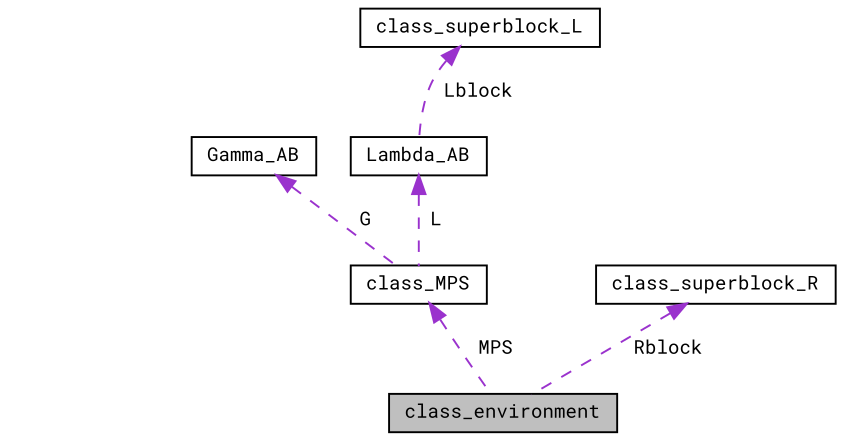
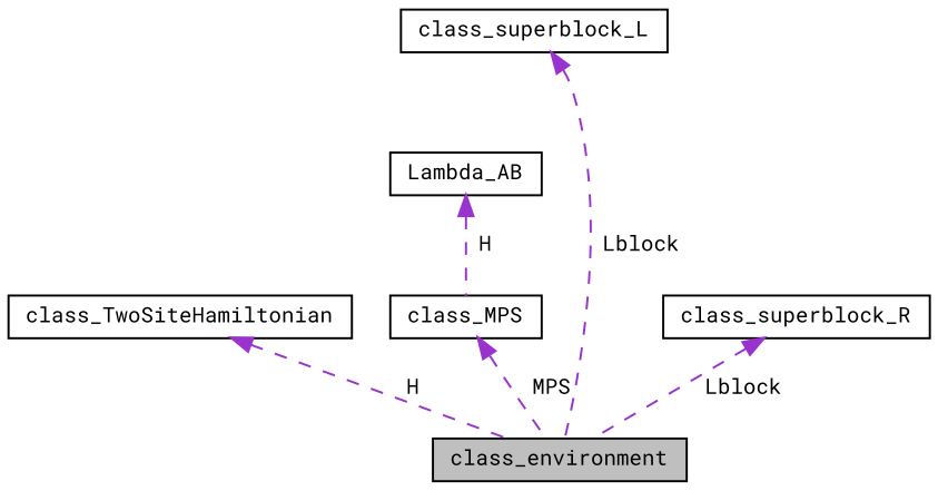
  digraph {
    fontname="Roboto Mono"
    node [color=black fillcolor=white fontname="Roboto Mono" fontsize=10 shape=record style=filled]
    edge [color=darkorchid3 dir=back fontname="Roboto Mono" fontsize=10 labelfontname=Helvetica labelfontsize=10 style=dashed]
    n1 [fillcolor=grey75 fontcolor=black height=0.2 label=class_environment width=0.4]
+   n2 [height=0.2 label=class_TwoSiteHamiltonian width=0.4]
    n3 [height=0.2 label=class_MPS width=0.4]
-   n4 [height=0.2 label=Gamma_AB width=0.4]
    n5 [height=0.2 label=Lambda_AB width=0.4]
    n6 [height=0.2 label=class_superblock_L width=0.4]
    n7 [height=0.2 label=class_superblock_R width=0.4]
+   n2 -> n1 [label=" H"]
    n3 -> n1 [label=" MPS"]
-   n4 -> n3 [label=" G"]
-   n5 -> n3 [label=" L"]
-   n6 -> n5 [label=" Lblock"]
-   n7 -> n1 [label=" Rblock"]
+   n5 -> n3 [label=" H"]
+   n6 -> n1 [label=" Lblock"]
+   n7 -> n1 [label=" Lblock"]
  }
